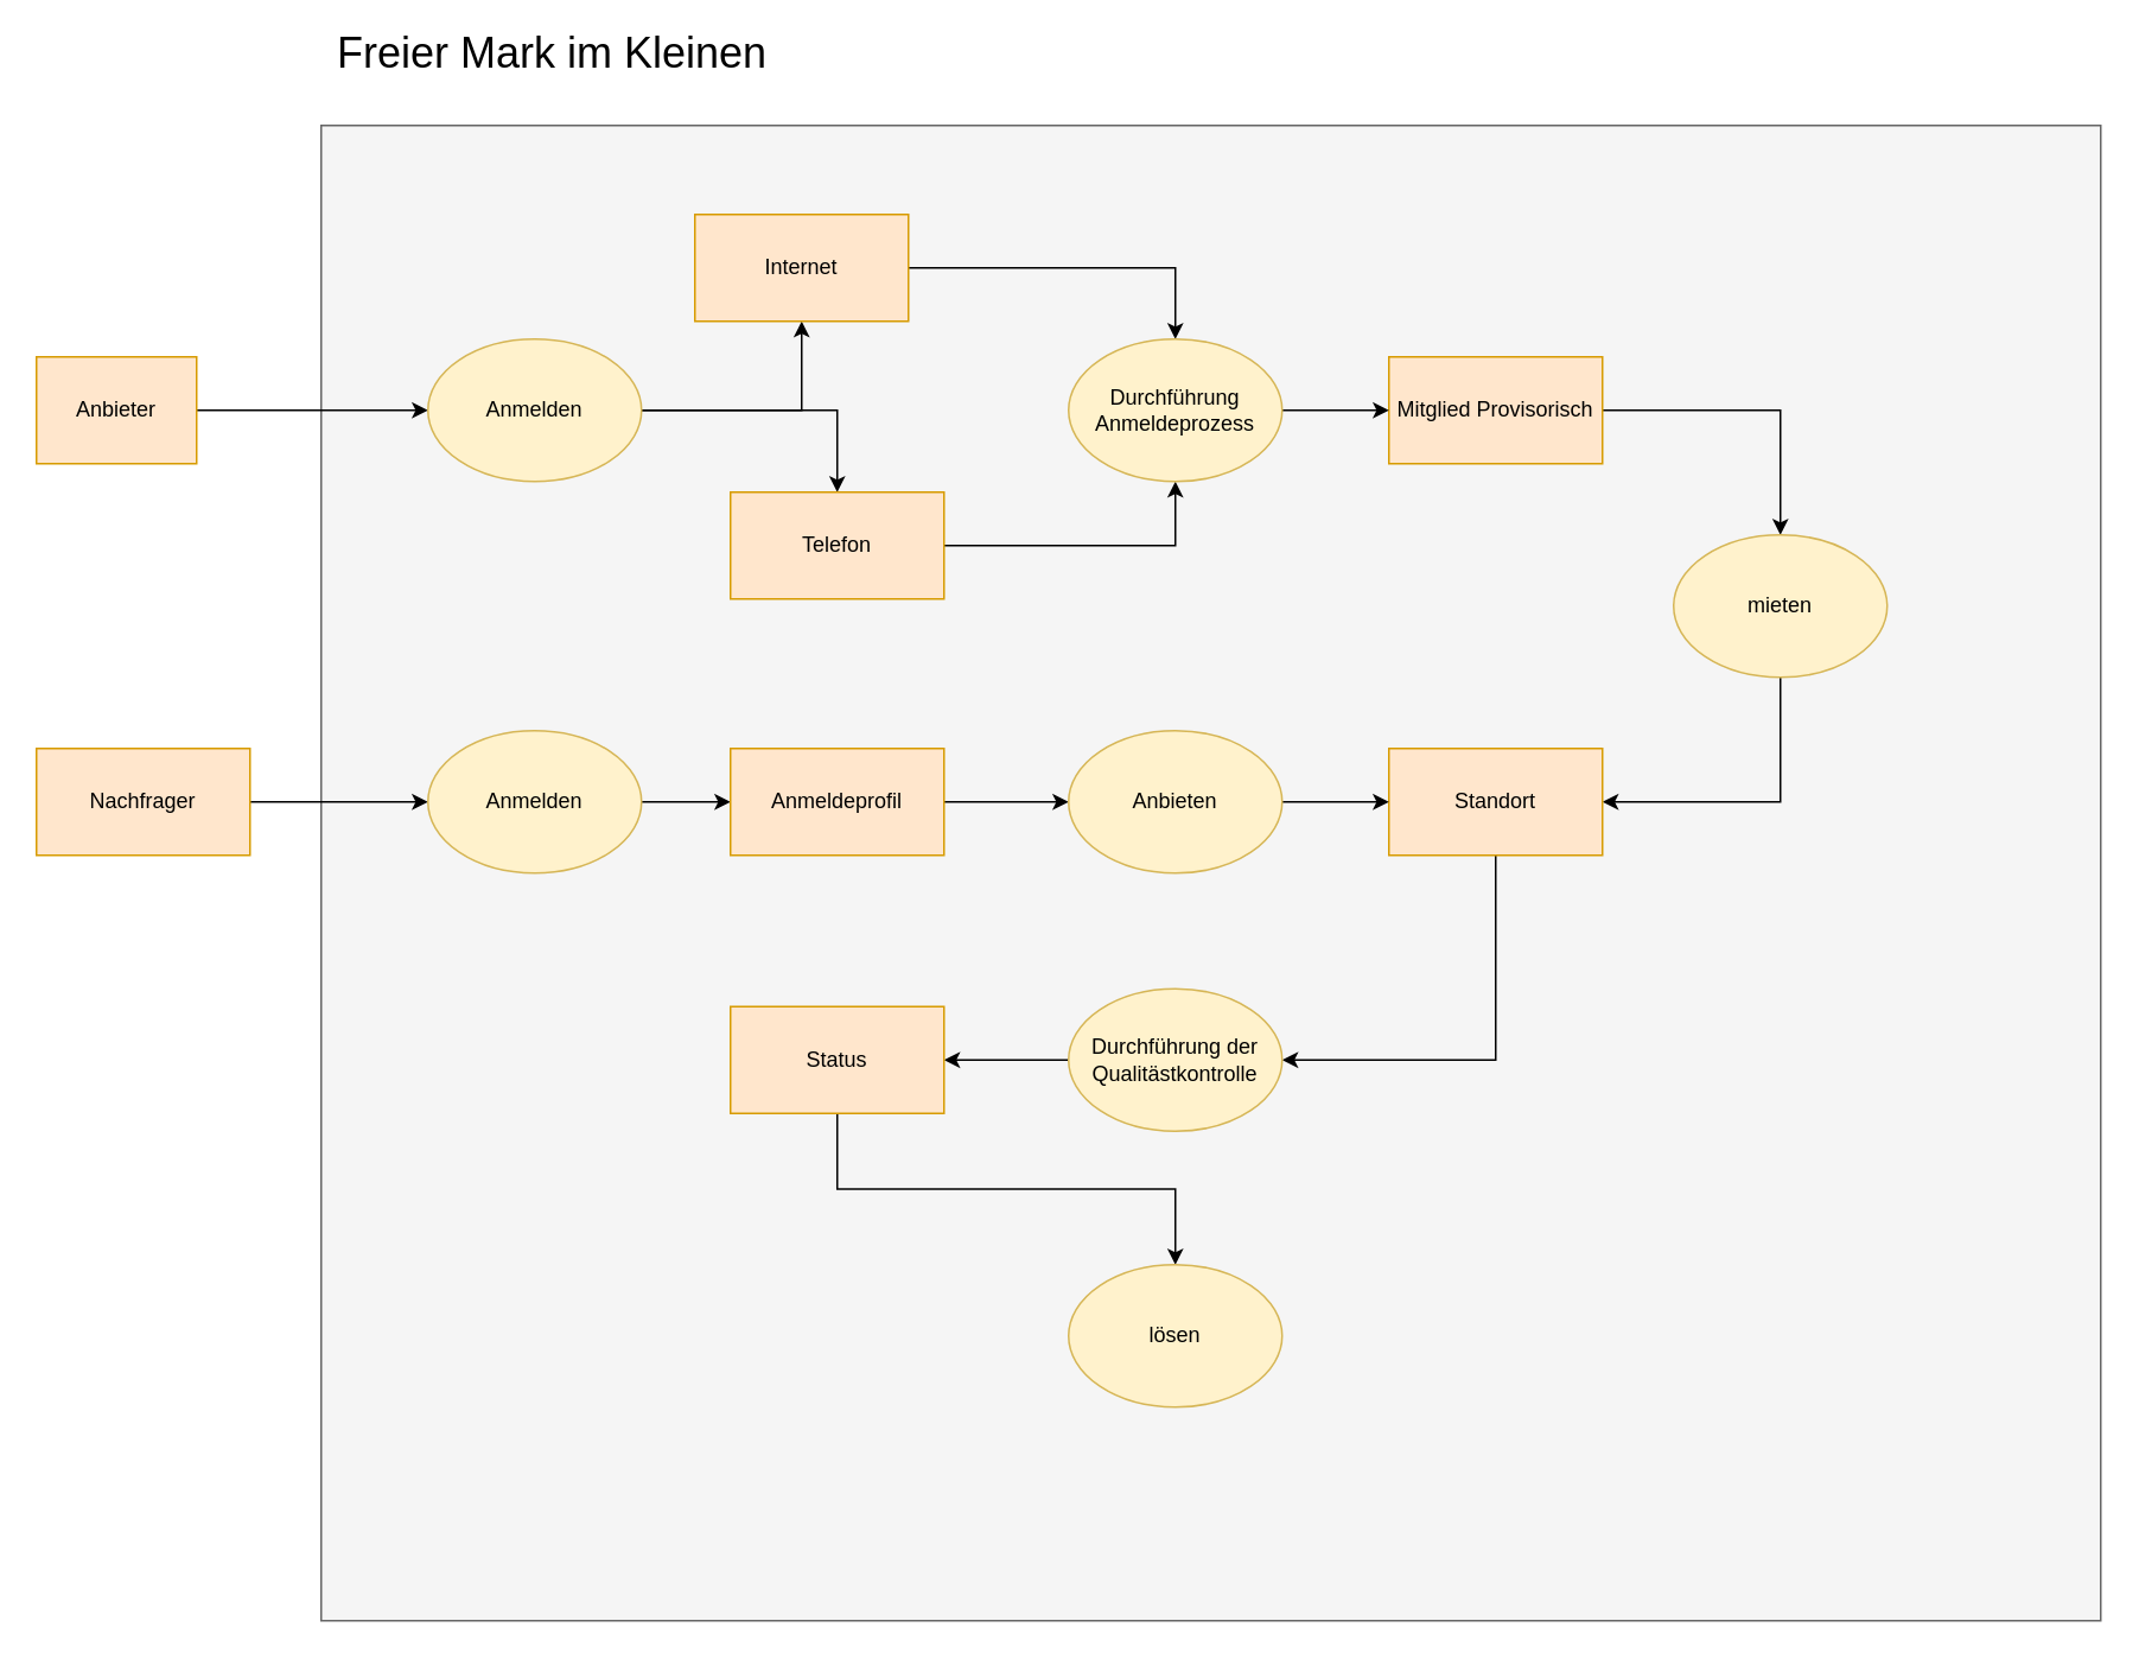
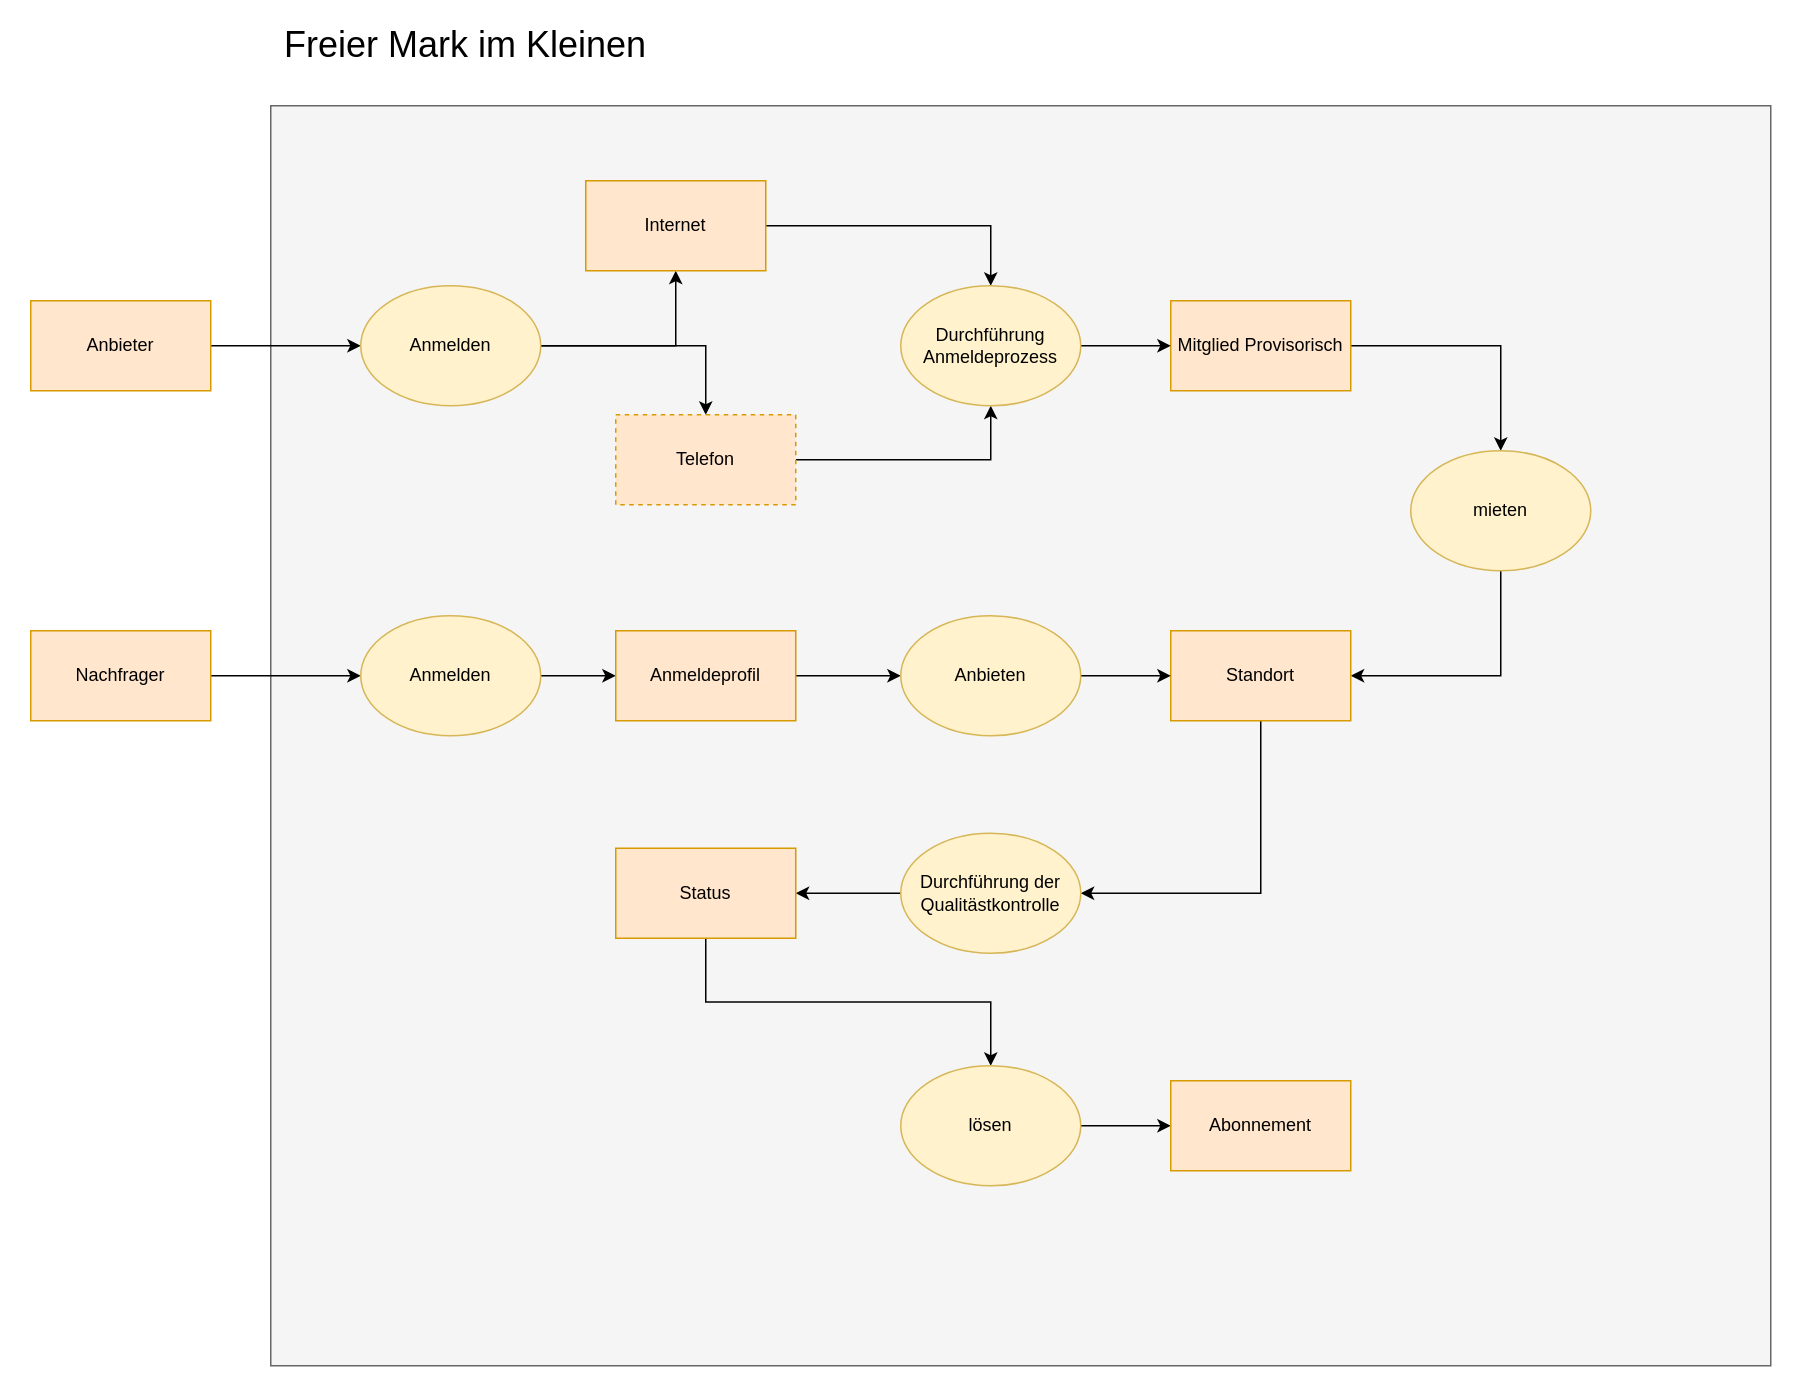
  <mxCell id="0" />
  <mxCell id="1" parent="0" />
  <mxCell id="2" value="" style="rounded=0;whiteSpace=wrap;html=1;shadow=0;fillColor=#f5f5f5;strokeColor=#666666;fontColor=#333333;" vertex="1" parent="1"><mxGeometry x="180" y="70" width="1000" height="840" as="geometry" /></mxCell>
  <mxCell id="3" value="&lt;font style=&quot;font-size: 24px&quot;&gt;Freier Mark im Kleinen&lt;/font&gt;" style="text;html=1;strokeColor=none;fillColor=none;align=center;verticalAlign=middle;whiteSpace=wrap;rounded=0;" vertex="1" parent="1"><mxGeometry x="180" y="20" width="260" height="20" as="geometry" /></mxCell>
  <mxCell id="4" style="edgeStyle=orthogonalEdgeStyle;rounded=0;orthogonalLoop=1;jettySize=auto;html=1;exitX=1;exitY=0.5;exitDx=0;exitDy=0;entryX=0;entryY=0.5;entryDx=0;entryDy=0;" edge="1" parent="1" source="5" target="8"><mxGeometry relative="1" as="geometry" /></mxCell>
- <mxCell id="5" value="Anbieter" style="rounded=0;whiteSpace=wrap;html=1;fillColor=#ffe6cc;strokeColor=#d79b00;" vertex="1" parent="1"><mxGeometry x="20" y="200" width="90" height="60" as="geometry" /></mxCell>
+ <mxCell id="5" value="Anbieter" style="rounded=0;whiteSpace=wrap;html=1;fillColor=#ffe6cc;strokeColor=#d79b00;" vertex="1" parent="1"><mxGeometry x="20" y="200" width="120" height="60" as="geometry" /></mxCell>
  <mxCell id="6" style="edgeStyle=orthogonalEdgeStyle;rounded=0;orthogonalLoop=1;jettySize=auto;html=1;exitX=1;exitY=0.5;exitDx=0;exitDy=0;entryX=0.5;entryY=0;entryDx=0;entryDy=0;" edge="1" parent="1" source="8" target="10"><mxGeometry relative="1" as="geometry" /></mxCell>
  <mxCell id="7" style="edgeStyle=orthogonalEdgeStyle;rounded=0;orthogonalLoop=1;jettySize=auto;html=1;exitX=1;exitY=0.5;exitDx=0;exitDy=0;entryX=0.5;entryY=1;entryDx=0;entryDy=0;" edge="1" parent="1" source="8" target="12"><mxGeometry relative="1" as="geometry" /></mxCell>
  <mxCell id="8" value="Anmelden" style="ellipse;whiteSpace=wrap;html=1;fillColor=#fff2cc;strokeColor=#d6b656;" vertex="1" parent="1"><mxGeometry x="240" y="190" width="120" height="80" as="geometry" /></mxCell>
  <mxCell id="9" style="edgeStyle=orthogonalEdgeStyle;rounded=0;orthogonalLoop=1;jettySize=auto;html=1;exitX=1;exitY=0.5;exitDx=0;exitDy=0;entryX=0.5;entryY=1;entryDx=0;entryDy=0;" edge="1" parent="1" source="10" target="16"><mxGeometry relative="1" as="geometry" /></mxCell>
- <mxCell id="10" value="Telefon" style="rounded=0;whiteSpace=wrap;html=1;fillColor=#ffe6cc;strokeColor=#d79b00;" vertex="1" parent="1"><mxGeometry x="410" y="276" width="120" height="60" as="geometry" /></mxCell>
+ <mxCell id="10" value="Telefon" style="rounded=0;whiteSpace=wrap;html=1;fillColor=#ffe6cc;strokeColor=#d79b00;dashed=1;" vertex="1" parent="1"><mxGeometry x="410" y="276" width="120" height="60" as="geometry" /></mxCell>
  <mxCell id="11" style="edgeStyle=orthogonalEdgeStyle;rounded=0;orthogonalLoop=1;jettySize=auto;html=1;exitX=1;exitY=0.5;exitDx=0;exitDy=0;entryX=0.5;entryY=0;entryDx=0;entryDy=0;" edge="1" parent="1" source="12" target="16"><mxGeometry relative="1" as="geometry" /></mxCell>
  <mxCell id="12" value="Internet" style="rounded=0;whiteSpace=wrap;html=1;fillColor=#ffe6cc;strokeColor=#d79b00;" vertex="1" parent="1"><mxGeometry x="390" y="120" width="120" height="60" as="geometry" /></mxCell>
  <mxCell id="13" style="edgeStyle=orthogonalEdgeStyle;rounded=0;orthogonalLoop=1;jettySize=auto;html=1;exitX=1;exitY=0.5;exitDx=0;exitDy=0;entryX=0.5;entryY=0;entryDx=0;entryDy=0;" edge="1" parent="1" source="14" target="18"><mxGeometry relative="1" as="geometry" /></mxCell>
  <mxCell id="14" value="Mitglied Provisorisch" style="rounded=0;whiteSpace=wrap;html=1;fillColor=#ffe6cc;strokeColor=#d79b00;" vertex="1" parent="1"><mxGeometry x="780" y="200" width="120" height="60" as="geometry" /></mxCell>
  <mxCell id="15" style="edgeStyle=orthogonalEdgeStyle;rounded=0;orthogonalLoop=1;jettySize=auto;html=1;exitX=1;exitY=0.5;exitDx=0;exitDy=0;" edge="1" parent="1" source="16" target="14"><mxGeometry relative="1" as="geometry" /></mxCell>
  <mxCell id="16" value="Durchführung Anmeldeprozess" style="ellipse;whiteSpace=wrap;html=1;fillColor=#fff2cc;strokeColor=#d6b656;" vertex="1" parent="1"><mxGeometry x="600" y="190" width="120" height="80" as="geometry" /></mxCell>
  <mxCell id="17" style="edgeStyle=orthogonalEdgeStyle;rounded=0;orthogonalLoop=1;jettySize=auto;html=1;exitX=0.5;exitY=1;exitDx=0;exitDy=0;entryX=1;entryY=0.5;entryDx=0;entryDy=0;" edge="1" parent="1" source="18" target="20"><mxGeometry relative="1" as="geometry" /></mxCell>
  <mxCell id="18" value="mieten" style="ellipse;whiteSpace=wrap;html=1;fillColor=#fff2cc;strokeColor=#d6b656;" vertex="1" parent="1"><mxGeometry x="940" y="300" width="120" height="80" as="geometry" /></mxCell>
  <mxCell id="19" style="edgeStyle=orthogonalEdgeStyle;rounded=0;orthogonalLoop=1;jettySize=auto;html=1;exitX=0.5;exitY=1;exitDx=0;exitDy=0;entryX=1;entryY=0.5;entryDx=0;entryDy=0;" edge="1" parent="1" source="20" target="22"><mxGeometry relative="1" as="geometry" /></mxCell>
  <mxCell id="20" value="Standort" style="rounded=0;whiteSpace=wrap;html=1;fillColor=#ffe6cc;strokeColor=#d79b00;" vertex="1" parent="1"><mxGeometry x="780" y="420" width="120" height="60" as="geometry" /></mxCell>
  <mxCell id="21" style="edgeStyle=orthogonalEdgeStyle;rounded=0;orthogonalLoop=1;jettySize=auto;html=1;exitX=0;exitY=0.5;exitDx=0;exitDy=0;entryX=1;entryY=0.5;entryDx=0;entryDy=0;" edge="1" parent="1" source="22" target="32"><mxGeometry relative="1" as="geometry" /></mxCell>
  <mxCell id="22" value="Durchführung der Qualitästkontrolle" style="ellipse;whiteSpace=wrap;html=1;fillColor=#fff2cc;strokeColor=#d6b656;" vertex="1" parent="1"><mxGeometry x="600" y="555" width="120" height="80" as="geometry" /></mxCell>
  <mxCell id="23" style="edgeStyle=orthogonalEdgeStyle;rounded=0;orthogonalLoop=1;jettySize=auto;html=1;exitX=1;exitY=0.5;exitDx=0;exitDy=0;entryX=0;entryY=0.5;entryDx=0;entryDy=0;" edge="1" parent="1" source="24" target="26"><mxGeometry relative="1" as="geometry" /></mxCell>
  <mxCell id="24" value="Nachfrager" style="rounded=0;whiteSpace=wrap;html=1;fillColor=#ffe6cc;strokeColor=#d79b00;" vertex="1" parent="1"><mxGeometry x="20" y="420" width="120" height="60" as="geometry" /></mxCell>
  <mxCell id="25" style="edgeStyle=orthogonalEdgeStyle;rounded=0;orthogonalLoop=1;jettySize=auto;html=1;exitX=1;exitY=0.5;exitDx=0;exitDy=0;" edge="1" parent="1" source="26" target="28"><mxGeometry relative="1" as="geometry" /></mxCell>
  <mxCell id="26" value="Anmelden" style="ellipse;whiteSpace=wrap;html=1;fillColor=#fff2cc;strokeColor=#d6b656;" vertex="1" parent="1"><mxGeometry x="240" y="410" width="120" height="80" as="geometry" /></mxCell>
  <mxCell id="27" style="edgeStyle=orthogonalEdgeStyle;rounded=0;orthogonalLoop=1;jettySize=auto;html=1;exitX=1;exitY=0.5;exitDx=0;exitDy=0;entryX=0;entryY=0.5;entryDx=0;entryDy=0;" edge="1" parent="1" source="28" target="30"><mxGeometry relative="1" as="geometry" /></mxCell>
  <mxCell id="28" value="Anmeldeprofil" style="rounded=0;whiteSpace=wrap;html=1;fillColor=#ffe6cc;strokeColor=#d79b00;" vertex="1" parent="1"><mxGeometry x="410" y="420" width="120" height="60" as="geometry" /></mxCell>
  <mxCell id="29" style="edgeStyle=orthogonalEdgeStyle;rounded=0;orthogonalLoop=1;jettySize=auto;html=1;exitX=1;exitY=0.5;exitDx=0;exitDy=0;entryX=0;entryY=0.5;entryDx=0;entryDy=0;" edge="1" parent="1" source="30" target="20"><mxGeometry relative="1" as="geometry" /></mxCell>
  <mxCell id="30" value="Anbieten" style="ellipse;whiteSpace=wrap;html=1;fillColor=#fff2cc;strokeColor=#d6b656;" vertex="1" parent="1"><mxGeometry x="600" y="410" width="120" height="80" as="geometry" /></mxCell>
  <mxCell id="31" style="edgeStyle=orthogonalEdgeStyle;rounded=0;orthogonalLoop=1;jettySize=auto;html=1;exitX=0.5;exitY=1;exitDx=0;exitDy=0;entryX=0.5;entryY=0;entryDx=0;entryDy=0;" edge="1" parent="1" source="32" target="35"><mxGeometry relative="1" as="geometry" /></mxCell>
  <mxCell id="32" value="Status" style="rounded=0;whiteSpace=wrap;html=1;shadow=0;fillColor=#ffe6cc;strokeColor=#d79b00;" vertex="1" parent="1"><mxGeometry x="410" y="565" width="120" height="60" as="geometry" /></mxCell>
  <mxCell id="33" style="edgeStyle=orthogonalEdgeStyle;rounded=0;orthogonalLoop=1;jettySize=auto;html=1;exitX=0.5;exitY=1;exitDx=0;exitDy=0;" edge="1" parent="1" source="3" target="3"><mxGeometry relative="1" as="geometry" /></mxCell>
+ <mxCell id="34" style="edgeStyle=orthogonalEdgeStyle;rounded=0;orthogonalLoop=1;jettySize=auto;html=1;exitX=1;exitY=0.5;exitDx=0;exitDy=0;entryX=0;entryY=0.5;entryDx=0;entryDy=0;" edge="1" parent="1" source="35" target="36"><mxGeometry relative="1" as="geometry" /></mxCell>
  <mxCell id="35" value="lösen" style="ellipse;whiteSpace=wrap;html=1;shadow=0;fillColor=#fff2cc;strokeColor=#d6b656;" vertex="1" parent="1"><mxGeometry x="600" y="710" width="120" height="80" as="geometry" /></mxCell>
+ <mxCell id="36" value="Abonnement" style="rounded=0;whiteSpace=wrap;html=1;shadow=0;fillColor=#ffe6cc;strokeColor=#d79b00;" vertex="1" parent="1"><mxGeometry x="780" y="720" width="120" height="60" as="geometry" /></mxCell>
